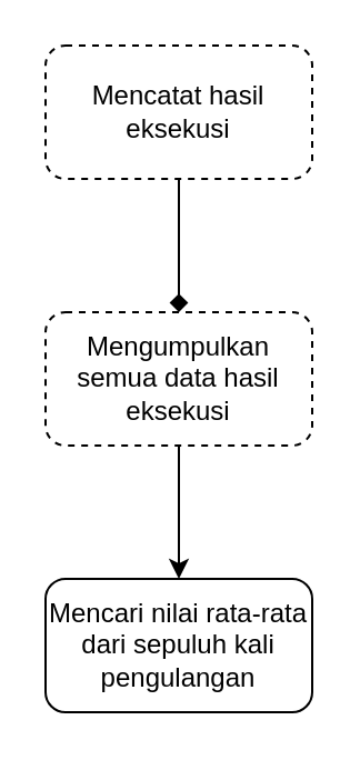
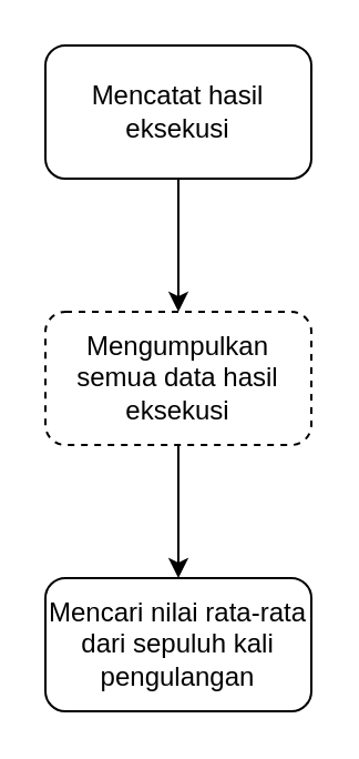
  <mxCell id="0" />
  <mxCell id="1" parent="0" />
  <mxCell id="2" style="edgeStyle=orthogonalEdgeStyle;rounded=0;orthogonalLoop=1;jettySize=auto;html=1;" edge="1" parent="1" source="3" target="4"><mxGeometry relative="1" as="geometry" /></mxCell>
  <mxCell id="3" value="Mengumpulkan semua data hasil eksekusi" style="rounded=1;whiteSpace=wrap;html=1;dashed=1;" vertex="1" parent="1"><mxGeometry x="20" y="140" width="120" height="60" as="geometry" /></mxCell>
  <mxCell id="4" value="Mencari nilai rata-rata dari sepuluh kali pengulangan" style="rounded=1;whiteSpace=wrap;html=1;" vertex="1" parent="1"><mxGeometry x="20" y="260" width="120" height="60" as="geometry" /></mxCell>
- <mxCell id="5" style="edgeStyle=orthogonalEdgeStyle;rounded=0;orthogonalLoop=1;jettySize=auto;html=1;endArrow=diamond;" edge="1" parent="1" source="6" target="3"><mxGeometry relative="1" as="geometry" /></mxCell>
- <mxCell id="6" value="Mencatat hasil eksekusi" style="rounded=1;whiteSpace=wrap;html=1;dashed=1;" vertex="1" parent="1"><mxGeometry x="20" width="120" height="60" as="geometry" y="20" /></mxCell>
+ <mxCell id="5" style="edgeStyle=orthogonalEdgeStyle;rounded=0;orthogonalLoop=1;jettySize=auto;html=1;" edge="1" parent="1" source="6" target="3"><mxGeometry relative="1" as="geometry" /></mxCell>
+ <mxCell id="6" value="Mencatat hasil eksekusi" style="rounded=1;whiteSpace=wrap;html=1;" vertex="1" parent="1"><mxGeometry x="20" width="120" height="60" as="geometry" y="20" /></mxCell>
